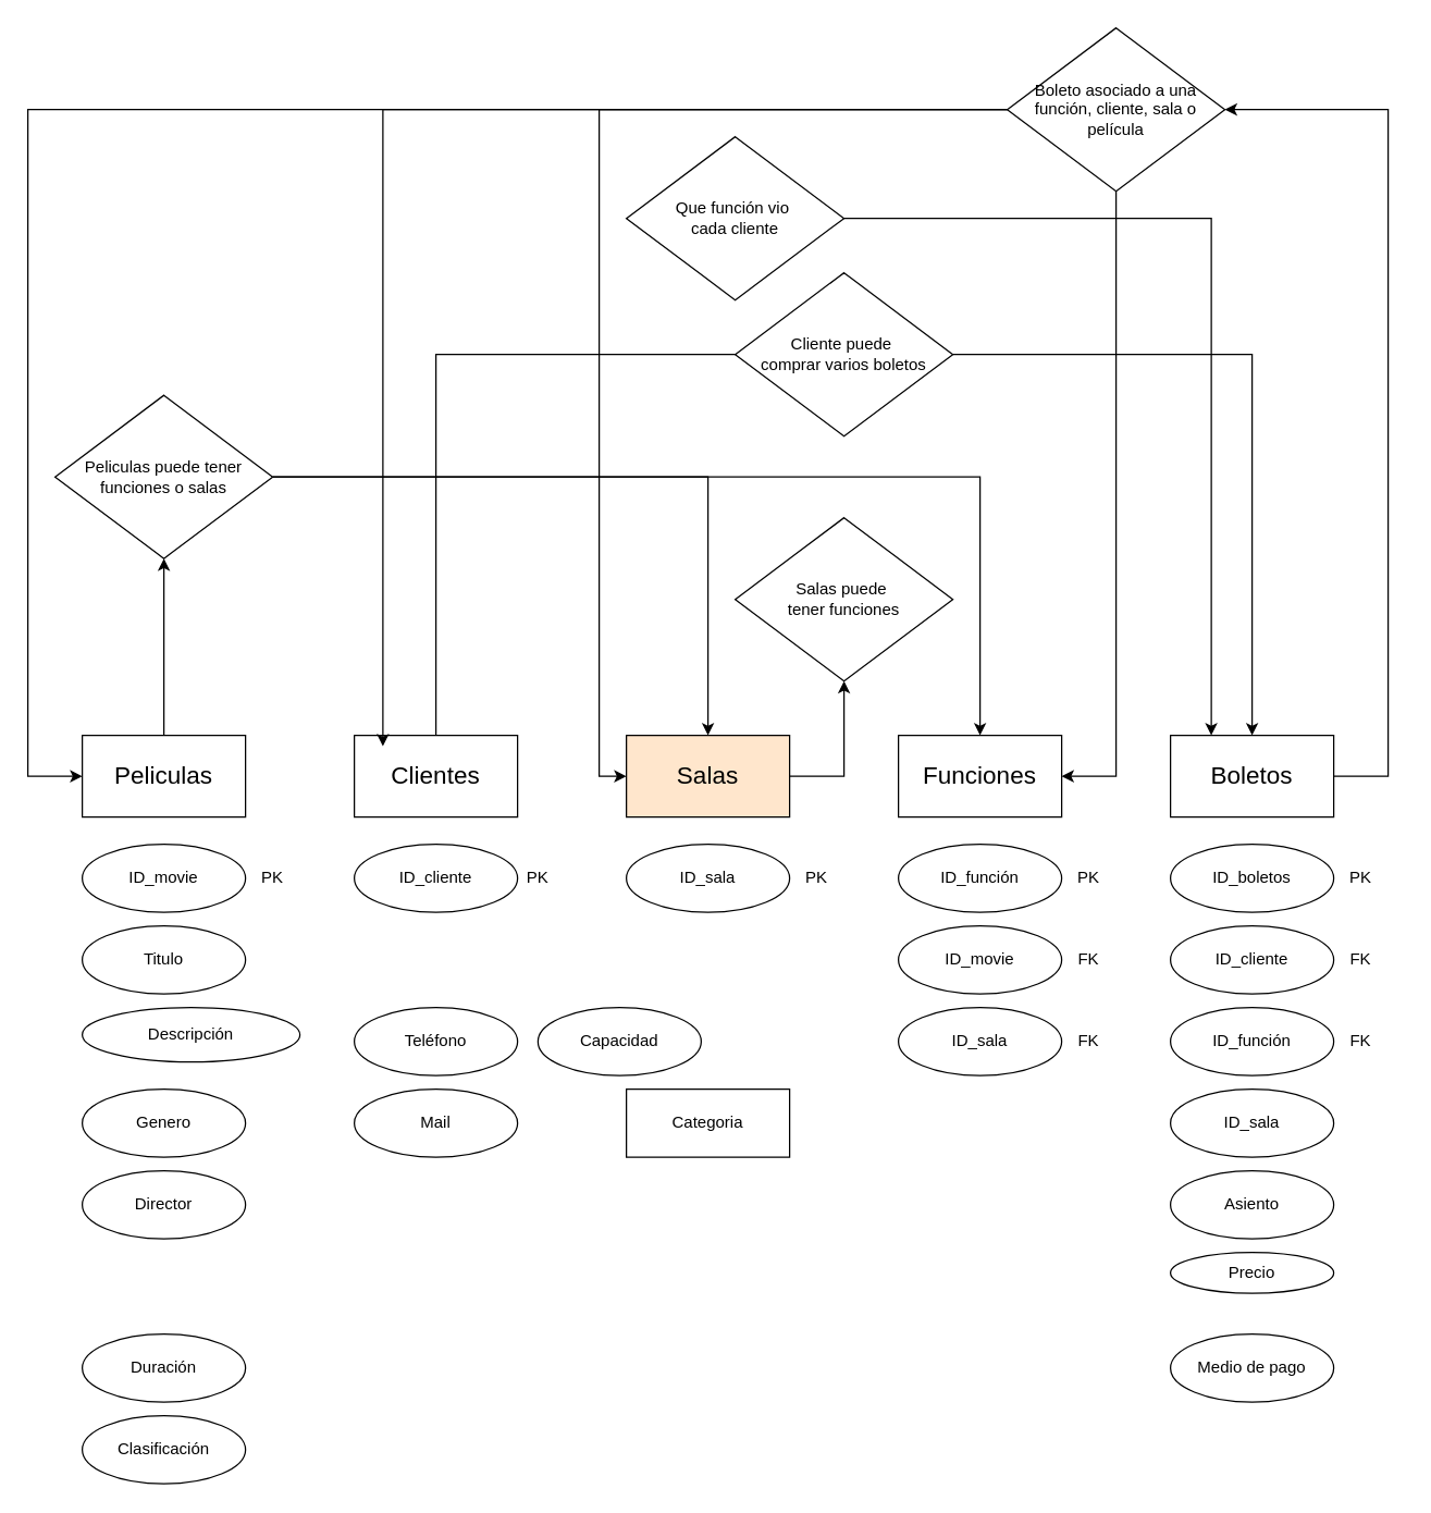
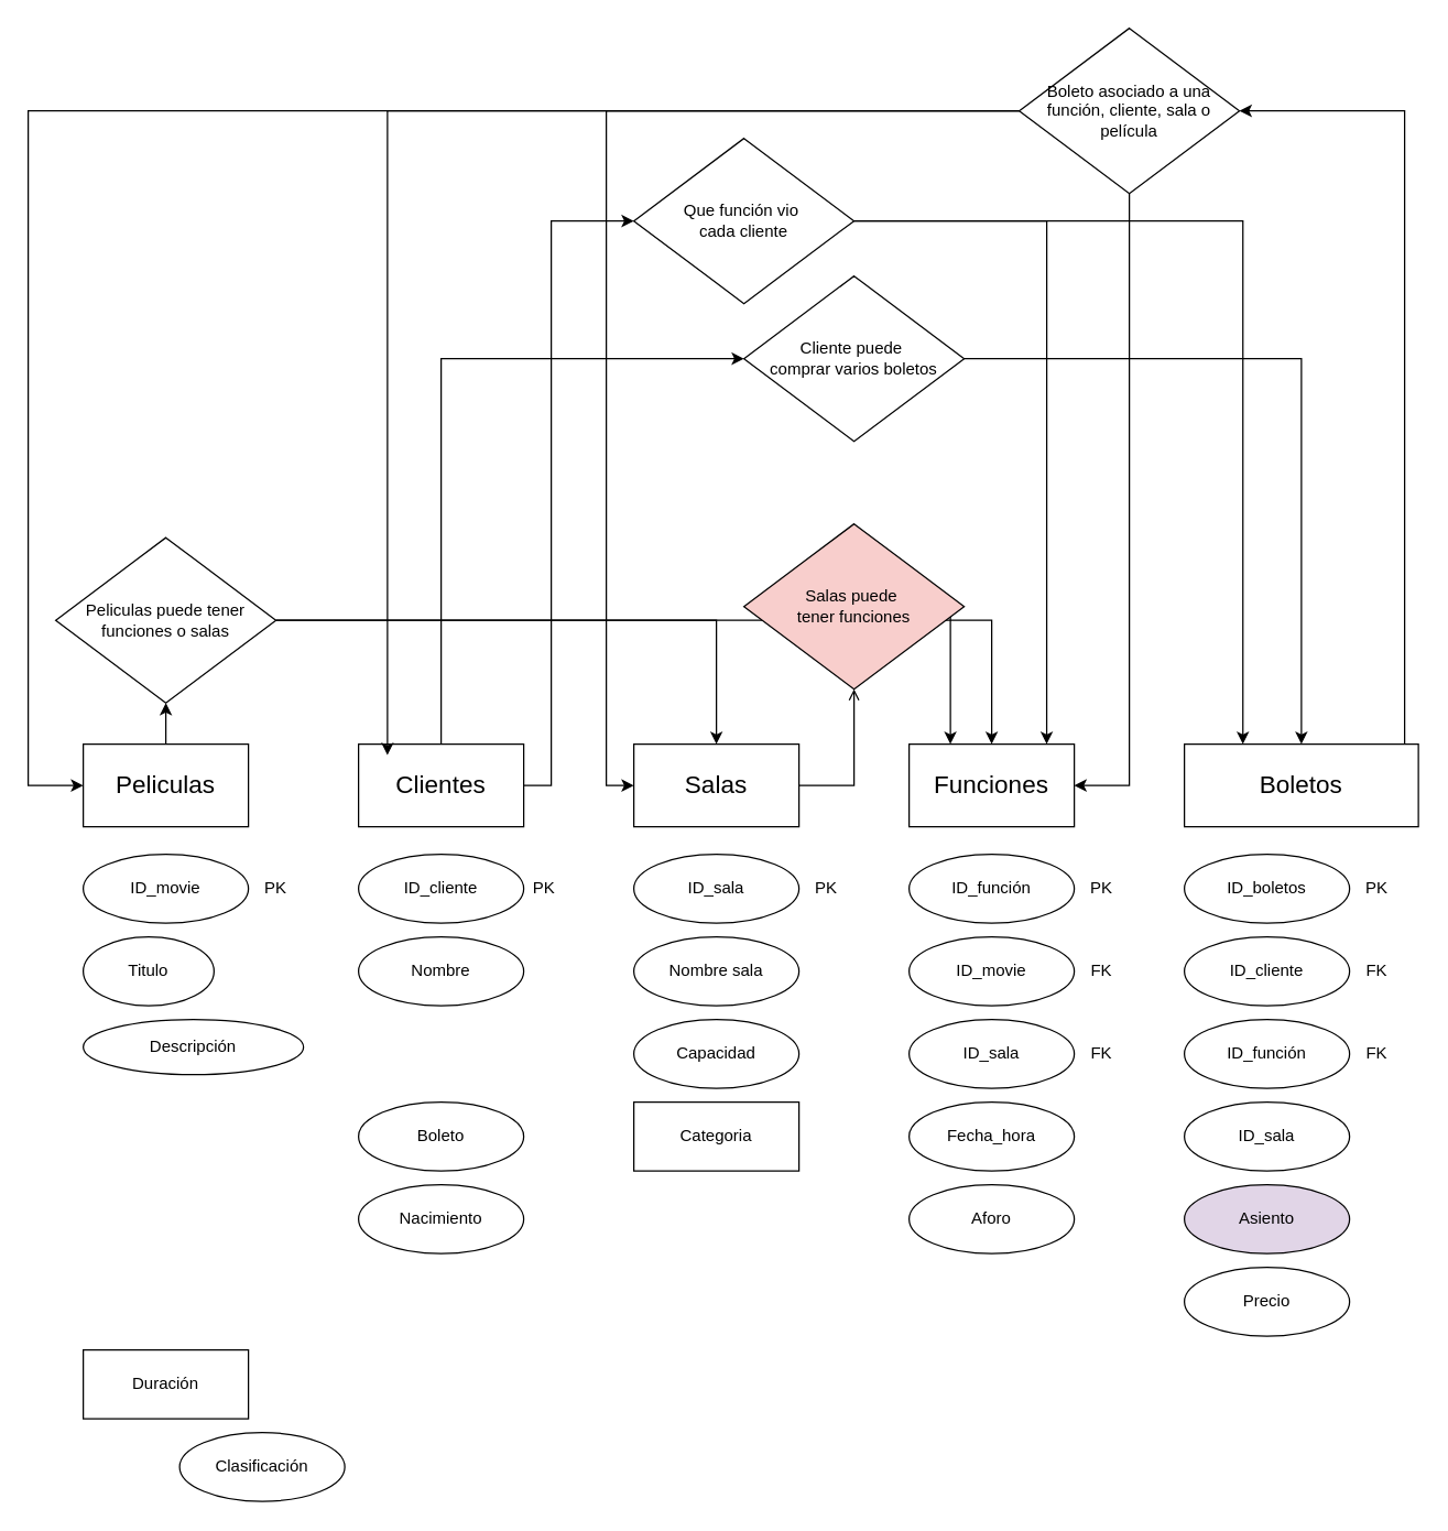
  <mxCell id="0" />
  <mxCell id="1" parent="0" />
  <mxCell id="2" style="edgeStyle=orthogonalEdgeStyle;rounded=0;orthogonalLoop=1;jettySize=auto;html=1;entryX=0.5;entryY=1;entryDx=0;entryDy=0;" parent="1" source="3" target="48" edge="1"><mxGeometry relative="1" as="geometry" /></mxCell>
  <mxCell id="3" value="&lt;font style=&quot;font-size: 18px;&quot;&gt;Peliculas&lt;/font&gt;" style="rounded=0;whiteSpace=wrap;html=1;" parent="1" vertex="1"><mxGeometry x="60" y="540" width="120" height="60" as="geometry" /></mxCell>
- <mxCell id="4" style="edgeStyle=orthogonalEdgeStyle;rounded=0;orthogonalLoop=1;jettySize=auto;html=1;entryX=0;entryY=0.5;entryDx=0;entryDy=0;endArrow=none;" parent="1" source="6" target="45" edge="1"><mxGeometry relative="1" as="geometry"><Array as="points"><mxPoint x="320" y="260" /></Array></mxGeometry></mxCell>
+ <mxCell id="4" style="edgeStyle=orthogonalEdgeStyle;rounded=0;orthogonalLoop=1;jettySize=auto;html=1;entryX=0;entryY=0.5;entryDx=0;entryDy=0;" parent="1" source="6" target="45" edge="1"><mxGeometry relative="1" as="geometry"><Array as="points"><mxPoint x="320" y="260" /></Array></mxGeometry></mxCell>
+ <mxCell id="5" style="edgeStyle=orthogonalEdgeStyle;rounded=0;orthogonalLoop=1;jettySize=auto;html=1;entryX=0;entryY=0.5;entryDx=0;entryDy=0;" parent="1" source="6" target="57" edge="1"><mxGeometry relative="1" as="geometry"><Array as="points"><mxPoint x="400" y="570" /><mxPoint x="400" y="160" /></Array></mxGeometry></mxCell>
  <mxCell id="6" value="&lt;font style=&quot;font-size: 18px;&quot;&gt;Clientes&lt;/font&gt;" style="rounded=0;whiteSpace=wrap;html=1;" parent="1" vertex="1"><mxGeometry x="260" y="540" width="120" height="60" as="geometry" /></mxCell>
- <mxCell id="7" style="edgeStyle=orthogonalEdgeStyle;rounded=0;orthogonalLoop=1;jettySize=auto;html=1;entryX=0.5;entryY=1;entryDx=0;entryDy=0;" parent="1" source="8" target="50" edge="1"><mxGeometry relative="1" as="geometry"><Array as="points"><mxPoint x="620" y="570" /></Array></mxGeometry></mxCell>
- <mxCell id="8" value="&lt;font style=&quot;font-size: 18px;&quot;&gt;Salas&lt;/font&gt;" style="rounded=0;whiteSpace=wrap;html=1;fillColor=#ffe6cc;" parent="1" vertex="1"><mxGeometry x="460" y="540" width="120" height="60" as="geometry" /></mxCell>
+ <mxCell id="7" style="edgeStyle=orthogonalEdgeStyle;rounded=0;orthogonalLoop=1;jettySize=auto;html=1;entryX=0.5;entryY=1;entryDx=0;entryDy=0;endArrow=open;" parent="1" source="8" target="50" edge="1"><mxGeometry relative="1" as="geometry"><Array as="points"><mxPoint x="620" y="570" /></Array></mxGeometry></mxCell>
+ <mxCell id="8" value="&lt;font style=&quot;font-size: 18px;&quot;&gt;Salas&lt;/font&gt;" style="rounded=0;whiteSpace=wrap;html=1;" parent="1" vertex="1"><mxGeometry x="460" y="540" width="120" height="60" as="geometry" /></mxCell>
  <mxCell id="9" value="&lt;font style=&quot;font-size: 18px;&quot;&gt;Funciones&lt;/font&gt;" style="rounded=0;whiteSpace=wrap;html=1;" parent="1" vertex="1"><mxGeometry x="660" y="540" width="120" height="60" as="geometry" /></mxCell>
  <mxCell id="10" style="edgeStyle=orthogonalEdgeStyle;rounded=0;orthogonalLoop=1;jettySize=auto;html=1;entryX=1;entryY=0.5;entryDx=0;entryDy=0;" parent="1" source="11" target="54" edge="1"><mxGeometry relative="1" as="geometry"><Array as="points"><mxPoint x="1020" y="570" /><mxPoint x="1020" y="80" /></Array></mxGeometry></mxCell>
- <mxCell id="11" value="&lt;font style=&quot;font-size: 18px;&quot;&gt;Boletos&lt;/font&gt;" style="rounded=0;whiteSpace=wrap;html=1;" parent="1" vertex="1"><mxGeometry x="860" y="540" width="120" height="60" as="geometry" /></mxCell>
+ <mxCell id="11" value="&lt;font style=&quot;font-size: 18px;&quot;&gt;Boletos&lt;/font&gt;" style="rounded=0;whiteSpace=wrap;html=1;" parent="1" vertex="1"><mxGeometry x="860" y="540" width="170" height="60" as="geometry" /></mxCell>
  <mxCell id="12" value="ID_movie" style="ellipse;whiteSpace=wrap;html=1;" parent="1" vertex="1"><mxGeometry x="60" y="620" width="120" height="50" as="geometry" /></mxCell>
- <mxCell id="13" value="Titulo" style="ellipse;whiteSpace=wrap;html=1;" parent="1" vertex="1"><mxGeometry x="60" y="680" width="120" height="50" as="geometry" /></mxCell>
- <mxCell id="14" value="Director" style="ellipse;whiteSpace=wrap;html=1;" parent="1" vertex="1"><mxGeometry x="60" y="860" width="120" height="50" as="geometry" /></mxCell>
- <mxCell id="15" value="Clasificación" style="ellipse;whiteSpace=wrap;html=1;" parent="1" vertex="1"><mxGeometry x="60" y="1040" width="120" height="50" as="geometry" /></mxCell>
- <mxCell id="16" value="Duración" style="ellipse;whiteSpace=wrap;html=1;" parent="1" vertex="1"><mxGeometry x="60" y="980" width="120" height="50" as="geometry" /></mxCell>
+ <mxCell id="13" value="Titulo" style="ellipse;whiteSpace=wrap;html=1;" parent="1" vertex="1"><mxGeometry x="60" y="680" width="95" height="50" as="geometry" /></mxCell>
+ <mxCell id="15" value="Clasificación" style="ellipse;whiteSpace=wrap;html=1;" parent="1" vertex="1"><mxGeometry x="130" y="1040" width="120" height="50" as="geometry" /></mxCell>
+ <mxCell id="16" value="Duración" style="whiteSpace=wrap;html=1;rounded=0;" parent="1" vertex="1"><mxGeometry x="60" y="980" width="120" height="50" as="geometry" /></mxCell>
  <mxCell id="17" value="Descripción" style="ellipse;whiteSpace=wrap;html=1;" parent="1" vertex="1"><mxGeometry x="60" y="740" width="160" height="40" as="geometry" /></mxCell>
  <mxCell id="18" value="ID_cliente" style="ellipse;whiteSpace=wrap;html=1;" parent="1" vertex="1"><mxGeometry x="260" y="620" width="120" height="50" as="geometry" /></mxCell>
- <mxCell id="20" value="Teléfono" style="ellipse;whiteSpace=wrap;html=1;" parent="1" vertex="1"><mxGeometry x="260" y="740" width="120" height="50" as="geometry" /></mxCell>
- <mxCell id="21" value="Mail" style="ellipse;whiteSpace=wrap;html=1;" parent="1" vertex="1"><mxGeometry x="260" y="800" width="120" height="50" as="geometry" /></mxCell>
+ <mxCell id="19" value="Nombre" style="ellipse;whiteSpace=wrap;html=1;" parent="1" vertex="1"><mxGeometry x="260" y="680" width="120" height="50" as="geometry" /></mxCell>
+ <mxCell id="21" value="Boleto" style="ellipse;whiteSpace=wrap;html=1;" parent="1" vertex="1"><mxGeometry x="260" y="800" width="120" height="50" as="geometry" /></mxCell>
  <mxCell id="22" value="ID_sala" style="ellipse;whiteSpace=wrap;html=1;" parent="1" vertex="1"><mxGeometry x="460" y="620" width="120" height="50" as="geometry" /></mxCell>
- <mxCell id="24" value="Capacidad" style="ellipse;whiteSpace=wrap;html=1;" parent="1" vertex="1"><mxGeometry x="395" y="740" width="120" height="50" as="geometry" /></mxCell>
+ <mxCell id="23" value="Nombre sala" style="ellipse;whiteSpace=wrap;html=1;" parent="1" vertex="1"><mxGeometry x="460" y="680" width="120" height="50" as="geometry" /></mxCell>
+ <mxCell id="24" value="Capacidad" style="ellipse;whiteSpace=wrap;html=1;" parent="1" vertex="1"><mxGeometry x="460" y="740" width="120" height="50" as="geometry" /></mxCell>
  <mxCell id="25" value="ID_función" style="ellipse;whiteSpace=wrap;html=1;" parent="1" vertex="1"><mxGeometry x="660" y="620" width="120" height="50" as="geometry" /></mxCell>
  <mxCell id="26" value="ID_movie" style="ellipse;whiteSpace=wrap;html=1;" parent="1" vertex="1"><mxGeometry x="660" y="680" width="120" height="50" as="geometry" /></mxCell>
  <mxCell id="27" value="ID_sala" style="ellipse;whiteSpace=wrap;html=1;" parent="1" vertex="1"><mxGeometry x="660" y="740" width="120" height="50" as="geometry" /></mxCell>
+ <mxCell id="28" value="Aforo" style="ellipse;whiteSpace=wrap;html=1;" parent="1" vertex="1"><mxGeometry x="660" y="860" width="120" height="50" as="geometry" /></mxCell>
  <mxCell id="29" value="ID_boletos" style="ellipse;whiteSpace=wrap;html=1;" parent="1" vertex="1"><mxGeometry x="860" y="620" width="120" height="50" as="geometry" /></mxCell>
  <mxCell id="30" value="ID_cliente" style="ellipse;whiteSpace=wrap;html=1;" parent="1" vertex="1"><mxGeometry x="860" y="680" width="120" height="50" as="geometry" /></mxCell>
  <mxCell id="31" value="ID_función" style="ellipse;whiteSpace=wrap;html=1;" parent="1" vertex="1"><mxGeometry x="860" y="740" width="120" height="50" as="geometry" /></mxCell>
  <mxCell id="32" value="ID_sala" style="ellipse;whiteSpace=wrap;html=1;" parent="1" vertex="1"><mxGeometry x="860" y="800" width="120" height="50" as="geometry" /></mxCell>
- <mxCell id="33" value="Precio" style="ellipse;whiteSpace=wrap;html=1;" parent="1" vertex="1"><mxGeometry x="860" y="920" width="120" height="30" as="geometry" /></mxCell>
- <mxCell id="34" value="Asiento" style="ellipse;whiteSpace=wrap;html=1;" parent="1" vertex="1"><mxGeometry x="860" y="860" width="120" height="50" as="geometry" /></mxCell>
+ <mxCell id="33" value="Precio" style="ellipse;whiteSpace=wrap;html=1;" parent="1" vertex="1"><mxGeometry x="860" y="920" width="120" height="50" as="geometry" /></mxCell>
+ <mxCell id="34" value="Asiento" style="ellipse;whiteSpace=wrap;html=1;fillColor=#e1d5e7;" parent="1" vertex="1"><mxGeometry x="860" y="860" width="120" height="50" as="geometry" /></mxCell>
  <mxCell id="35" value="PK" style="text;html=1;align=center;verticalAlign=middle;whiteSpace=wrap;rounded=0;" parent="1" vertex="1"><mxGeometry x="170" y="630" width="60" height="30" as="geometry" /></mxCell>
  <mxCell id="36" value="PK" style="text;html=1;align=center;verticalAlign=middle;whiteSpace=wrap;rounded=0;" parent="1" vertex="1"><mxGeometry x="365" y="630" width="60" height="30" as="geometry" /></mxCell>
  <mxCell id="37" value="PK" style="text;html=1;align=center;verticalAlign=middle;whiteSpace=wrap;rounded=0;" parent="1" vertex="1"><mxGeometry x="570" y="630" width="60" height="30" as="geometry" /></mxCell>
  <mxCell id="38" value="PK" style="text;html=1;align=center;verticalAlign=middle;whiteSpace=wrap;rounded=0;" parent="1" vertex="1"><mxGeometry x="770" y="630" width="60" height="30" as="geometry" /></mxCell>
  <mxCell id="39" value="PK" style="text;html=1;align=center;verticalAlign=middle;whiteSpace=wrap;rounded=0;" parent="1" vertex="1"><mxGeometry x="970" y="630" width="60" height="30" as="geometry" /></mxCell>
  <mxCell id="40" value="FK" style="text;html=1;align=center;verticalAlign=middle;whiteSpace=wrap;rounded=0;" parent="1" vertex="1"><mxGeometry x="770" y="690" width="60" height="30" as="geometry" /></mxCell>
  <mxCell id="41" value="FK" style="text;html=1;align=center;verticalAlign=middle;whiteSpace=wrap;rounded=0;" parent="1" vertex="1"><mxGeometry x="770" y="750" width="60" height="30" as="geometry" /></mxCell>
  <mxCell id="42" value="FK" style="text;html=1;align=center;verticalAlign=middle;whiteSpace=wrap;rounded=0;" parent="1" vertex="1"><mxGeometry x="970" y="690" width="60" height="30" as="geometry" /></mxCell>
  <mxCell id="43" value="FK" style="text;html=1;align=center;verticalAlign=middle;whiteSpace=wrap;rounded=0;" parent="1" vertex="1"><mxGeometry x="970" y="750" width="60" height="30" as="geometry" /></mxCell>
  <mxCell id="44" style="edgeStyle=orthogonalEdgeStyle;rounded=0;orthogonalLoop=1;jettySize=auto;html=1;entryX=0.5;entryY=0;entryDx=0;entryDy=0;" parent="1" source="45" target="11" edge="1"><mxGeometry relative="1" as="geometry" /></mxCell>
  <mxCell id="45" value="Cliente puede&amp;nbsp;&lt;div&gt;comprar varios boletos&lt;/div&gt;" style="rhombus;whiteSpace=wrap;html=1;" parent="1" vertex="1"><mxGeometry x="540" y="200" width="160" height="120" as="geometry" /></mxCell>
  <mxCell id="46" style="edgeStyle=orthogonalEdgeStyle;rounded=0;orthogonalLoop=1;jettySize=auto;html=1;entryX=0.5;entryY=0;entryDx=0;entryDy=0;" parent="1" source="48" target="8" edge="1"><mxGeometry relative="1" as="geometry" /></mxCell>
  <mxCell id="47" style="edgeStyle=orthogonalEdgeStyle;rounded=0;orthogonalLoop=1;jettySize=auto;html=1;entryX=0.5;entryY=0;entryDx=0;entryDy=0;" parent="1" source="48" target="9" edge="1"><mxGeometry relative="1" as="geometry" /></mxCell>
- <mxCell id="48" value="Peliculas puede tener funciones o salas" style="rhombus;whiteSpace=wrap;html=1;" parent="1" vertex="1"><mxGeometry x="40" y="290" width="160" height="120" as="geometry" /></mxCell>
- <mxCell id="50" value="Salas puede&amp;nbsp;&lt;div&gt;tener funciones&lt;/div&gt;" style="rhombus;whiteSpace=wrap;html=1;" parent="1" vertex="1"><mxGeometry x="540" y="380" width="160" height="120" as="geometry" /></mxCell>
+ <mxCell id="48" value="Peliculas puede tener funciones o salas" style="rhombus;whiteSpace=wrap;html=1;" parent="1" vertex="1"><mxGeometry x="40" y="390" width="160" height="120" as="geometry" /></mxCell>
+ <mxCell id="49" style="edgeStyle=orthogonalEdgeStyle;rounded=0;orthogonalLoop=1;jettySize=auto;html=1;entryX=0.25;entryY=0;entryDx=0;entryDy=0;" parent="1" source="50" target="9" edge="1"><mxGeometry relative="1" as="geometry"><Array as="points"><mxPoint x="660" y="480" /><mxPoint x="660" y="480" /></Array></mxGeometry></mxCell>
+ <mxCell id="50" value="Salas puede&amp;nbsp;&lt;div&gt;tener funciones&lt;/div&gt;" style="rhombus;whiteSpace=wrap;html=1;fillColor=#f8cecc;" parent="1" vertex="1"><mxGeometry x="540" y="380" width="160" height="120" as="geometry" /></mxCell>
  <mxCell id="51" style="edgeStyle=orthogonalEdgeStyle;rounded=0;orthogonalLoop=1;jettySize=auto;html=1;entryX=1;entryY=0.5;entryDx=0;entryDy=0;" parent="1" source="54" target="9" edge="1"><mxGeometry relative="1" as="geometry" /></mxCell>
  <mxCell id="52" style="edgeStyle=orthogonalEdgeStyle;rounded=0;orthogonalLoop=1;jettySize=auto;html=1;entryX=0;entryY=0.5;entryDx=0;entryDy=0;" parent="1" source="54" target="8" edge="1"><mxGeometry relative="1" as="geometry" /></mxCell>
  <mxCell id="53" style="edgeStyle=orthogonalEdgeStyle;rounded=0;orthogonalLoop=1;jettySize=auto;html=1;entryX=0;entryY=0.5;entryDx=0;entryDy=0;" parent="1" source="54" target="3" edge="1"><mxGeometry relative="1" as="geometry"><Array as="points"><mxPoint x="20" y="80" /><mxPoint x="20" y="570" /></Array></mxGeometry></mxCell>
  <mxCell id="54" value="Boleto asociado a una función, cliente, sala o película" style="rhombus;whiteSpace=wrap;html=1;" parent="1" vertex="1"><mxGeometry x="740" y="20" width="160" height="120" as="geometry" /></mxCell>
  <mxCell id="55" style="edgeStyle=orthogonalEdgeStyle;rounded=0;orthogonalLoop=1;jettySize=auto;html=1;entryX=0.175;entryY=0.133;entryDx=0;entryDy=0;entryPerimeter=0;" parent="1" source="54" target="6" edge="1"><mxGeometry relative="1" as="geometry" /></mxCell>
  <mxCell id="56" style="edgeStyle=orthogonalEdgeStyle;rounded=0;orthogonalLoop=1;jettySize=auto;html=1;entryX=0.25;entryY=0;entryDx=0;entryDy=0;" parent="1" source="57" target="11" edge="1"><mxGeometry relative="1" as="geometry" /></mxCell>
  <mxCell id="57" value="Que función vio&amp;nbsp;&lt;div&gt;cada cliente&lt;/div&gt;" style="rhombus;whiteSpace=wrap;html=1;" parent="1" vertex="1"><mxGeometry x="460" y="100" width="160" height="120" as="geometry" /></mxCell>
+ <mxCell id="58" style="edgeStyle=orthogonalEdgeStyle;rounded=0;orthogonalLoop=1;jettySize=auto;html=1;entryX=0.833;entryY=0;entryDx=0;entryDy=0;entryPerimeter=0;" parent="1" source="57" target="9" edge="1"><mxGeometry relative="1" as="geometry" /></mxCell>
  <mxCell id="59" value="Categoria" style="whiteSpace=wrap;html=1;rounded=0;" parent="1" vertex="1"><mxGeometry x="460" y="800" width="120" height="50" as="geometry" /></mxCell>
- <mxCell id="61" value="Medio de pago" style="ellipse;whiteSpace=wrap;html=1;" vertex="1" parent="1"><mxGeometry x="860" y="980" width="120" height="50" as="geometry" /></mxCell>
- <mxCell id="62" value="Genero" style="ellipse;whiteSpace=wrap;html=1;" vertex="1" parent="1"><mxGeometry x="60" y="800" width="120" height="50" as="geometry" /></mxCell>
+ <mxCell id="60" value="Nacimiento" style="ellipse;whiteSpace=wrap;html=1;" vertex="1" parent="1"><mxGeometry x="260" y="860" width="120" height="50" as="geometry" /></mxCell>
+ <mxCell id="63" value="Fecha_hora" style="ellipse;whiteSpace=wrap;html=1;" vertex="1" parent="1"><mxGeometry x="660" y="800" width="120" height="50" as="geometry" /></mxCell>
